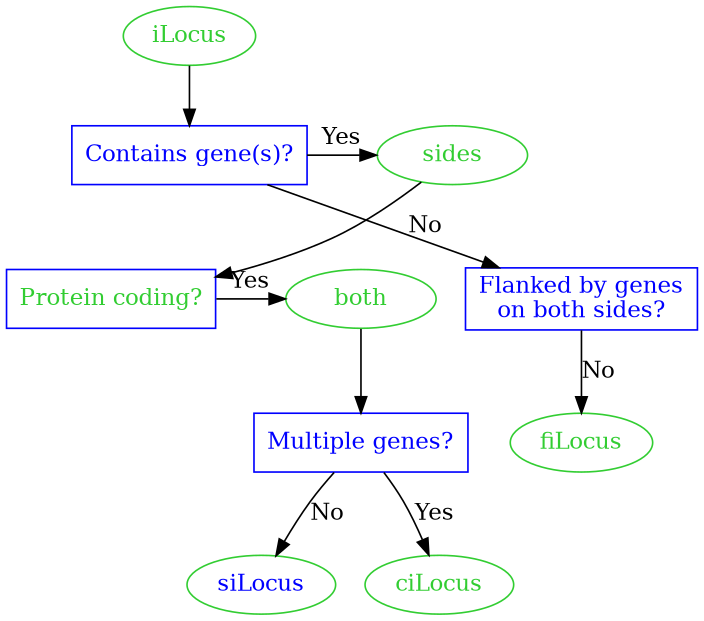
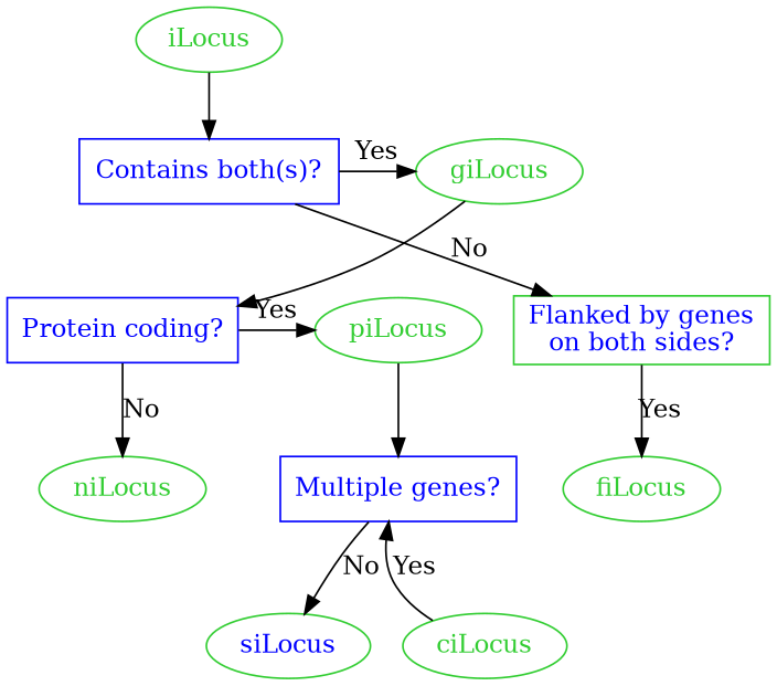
  digraph {
    node [color=Limegreen fontcolor=Limegreen shape=oval]
-   n1 [label=sides]
-   n2 [color=Blue fontcolor=Blue label="Contains gene(s)?" shape=box]
-   n3 [label=both]
-   n4 [color=Blue label="Protein coding?" shape=box]
-   n5 [color=Blue fontcolor=Blue label="Flanked by genes\non both sides?" shape=box]
+   n1 [label=giLocus]
+   n2 [color=Blue fontcolor=Blue label="Contains both(s)?" shape=box]
+   n3 [label=piLocus]
+   n4 [color=Blue fontcolor=Blue label="Protein coding?" shape=box]
+   n5 [fontcolor=Blue label="Flanked by genes\non both sides?" shape=box]
    n6 [color=Blue fontcolor=Blue label="Multiple genes?" shape=box]
+   n7 [label=niLocus]
    n8 [label=iLocus]
    n9 [fontcolor=Blue label=siLocus]
    n10 [label=ciLocus]
    n11 [label=fiLocus]
    subgraph sub_1 {
      rank=same
      n1
      n2
    }
    subgraph sub_2 {
      rank=same
      n3
      n4
    }
    n1 -> n4
    n2 -> n1 [label=Yes]
    n2 -> n5 [label=No]
    n3 -> n6
    n4 -> n3 [label=Yes]
-   n5 -> n11 [label=No]
+   n4 -> n7 [label=No]
+   n5 -> n11 [label=Yes]
    n6 -> n9 [label=No]
-   n6 -> n10 [label=Yes]
+   n10 -> n6 [label=Yes]
    n8 -> n2
  }
